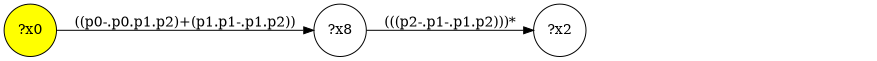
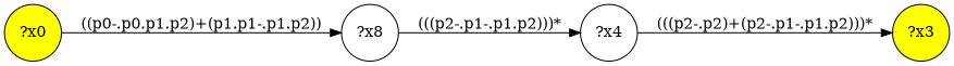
  digraph {
    rankdir=LR
    node [shape=circle]
    n1 [fillcolor=yellow label="?x0" style="filled,"]
    n2 [label="?x8"]
-   n3 [label="?x2"]
+   n3 [label="?x4"]
+   n4 [fillcolor=yellow label="?x3" style="filled,"]
    n1 -> n2 [label="((p0-.p0.p1.p2)+(p1.p1-.p1.p2))"]
    n2 -> n3 [label="(((p2-.p1-.p1.p2)))*"]
+   n3 -> n4 [label="(((p2-.p2)+(p2-.p1-.p1.p2)))*"]
  }
